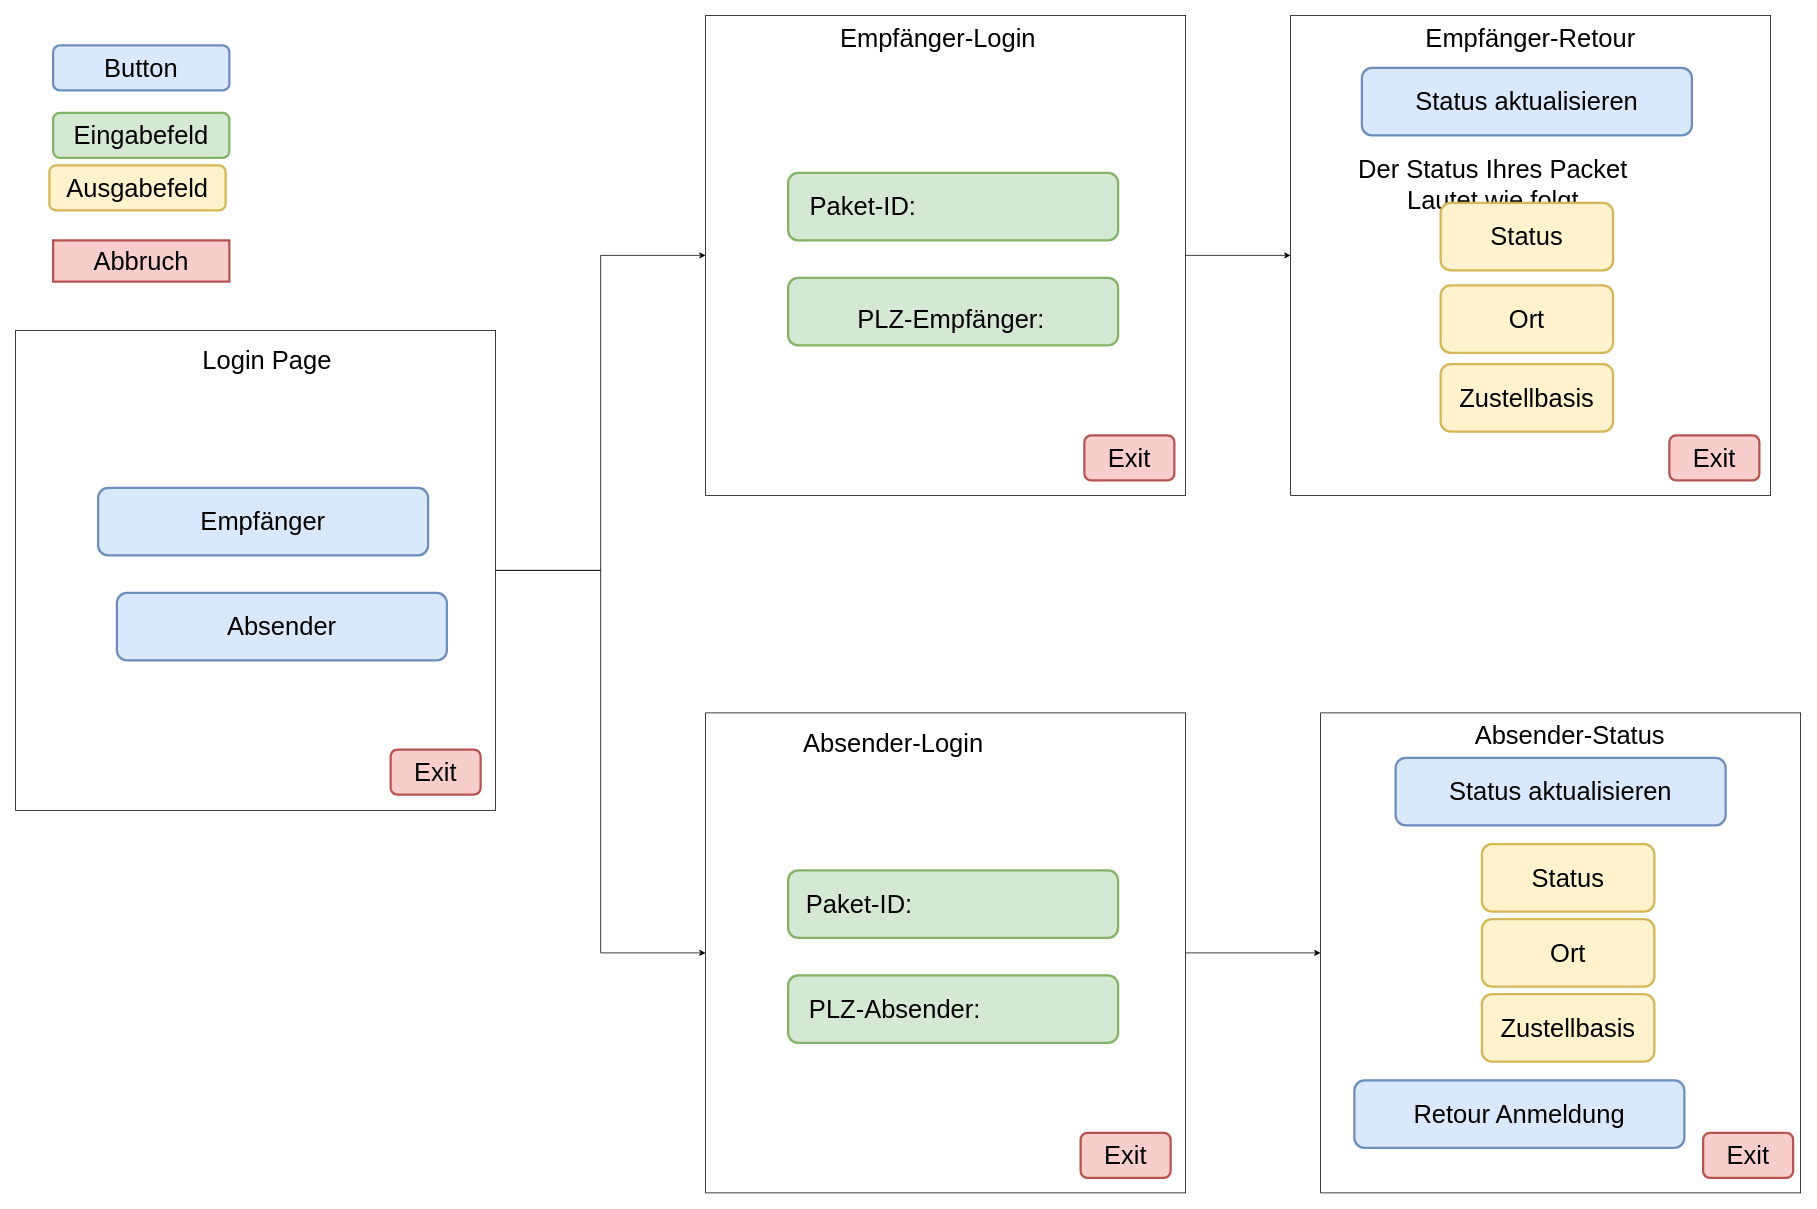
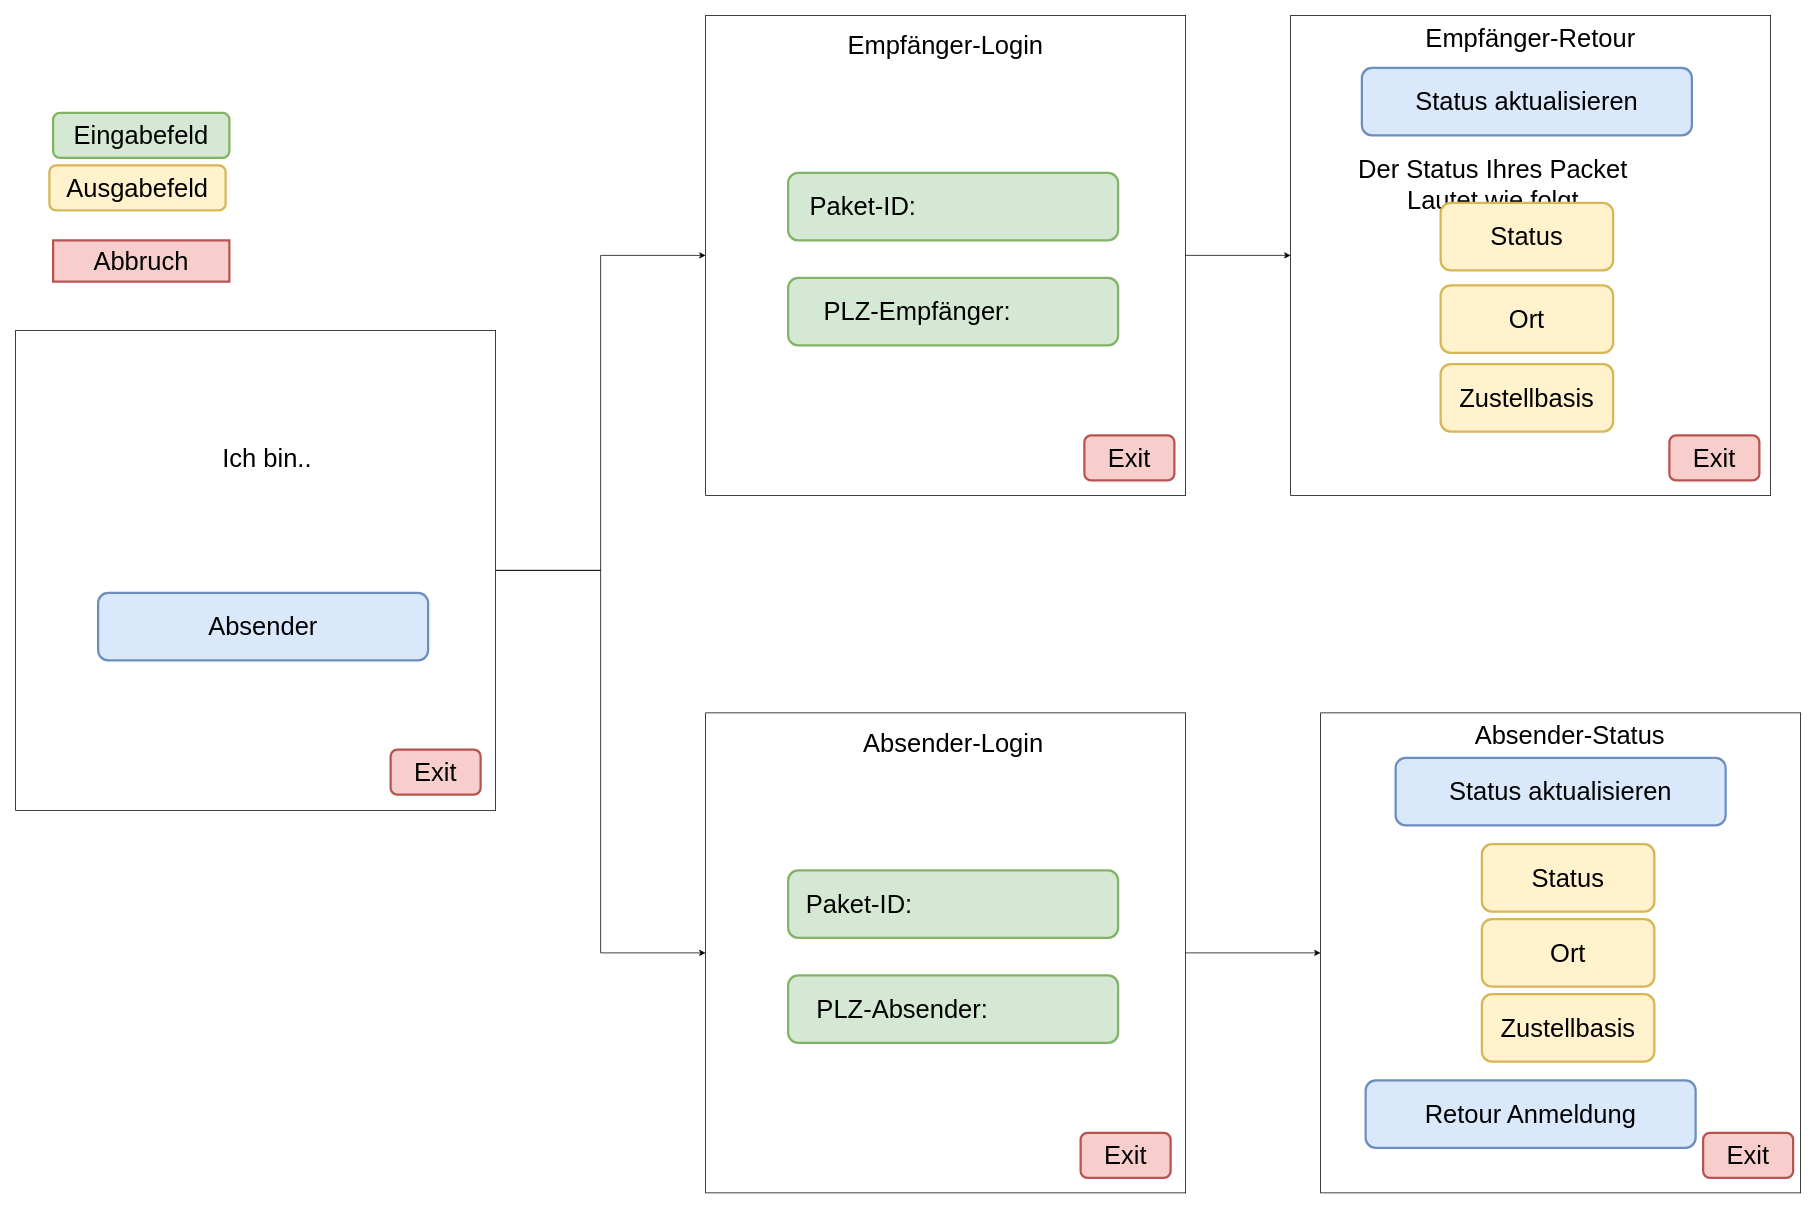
  <mxCell id="0" />
  <mxCell id="1" parent="0" />
- <mxCell id="2" value="Button" style="rounded=1;whiteSpace=wrap;html=1;fontSize=34;strokeWidth=3;fillColor=#dae8fc;strokeColor=#6c8ebf;align=center;" vertex="1" parent="1"><mxGeometry x="70" y="60" width="235" height="60" as="geometry" /></mxCell>
  <mxCell id="3" value="Eingabefeld" style="rounded=1;whiteSpace=wrap;html=1;fontSize=34;strokeWidth=3;fillColor=#d5e8d4;strokeColor=#82b366;align=center;" vertex="1" parent="1"><mxGeometry x="70" y="150" width="235" height="60" as="geometry" /></mxCell>
  <mxCell id="4" value="Ausgabefeld" style="rounded=1;whiteSpace=wrap;html=1;fontSize=34;strokeWidth=3;fillColor=#fff2cc;strokeColor=#d6b656;align=center;" vertex="1" parent="1"><mxGeometry x="65" y="220" width="235" height="60" as="geometry" /></mxCell>
  <mxCell id="5" value="Abbruch" style="whiteSpace=wrap;html=1;fontSize=34;strokeWidth=3;fillColor=#f8cecc;strokeColor=#b85450;align=center;rounded=0;" vertex="1" parent="1"><mxGeometry x="70" y="320" width="235" height="55" as="geometry" /></mxCell>
  <mxCell id="6" value="" style="group" vertex="1" connectable="0" parent="1"><mxGeometry x="20" y="440" width="640" height="640" as="geometry" /></mxCell>
  <mxCell id="7" value="" style="whiteSpace=wrap;html=1;aspect=fixed;fontSize=34;align=center;" vertex="1" parent="6"><mxGeometry width="640" height="640" as="geometry" /></mxCell>
- <mxCell id="8" value="Login Page" style="text;html=1;strokeColor=none;fillColor=none;align=center;verticalAlign=middle;whiteSpace=wrap;rounded=0;strokeWidth=3;fontSize=34;" vertex="1" parent="6"><mxGeometry x="202.5" y="30" width="265" height="20" as="geometry" /></mxCell>
- <mxCell id="9" value="Empfänger" style="rounded=1;whiteSpace=wrap;html=1;fontSize=34;strokeWidth=3;fillColor=#dae8fc;strokeColor=#6c8ebf;align=center;" vertex="1" parent="6"><mxGeometry x="110" y="210" width="440" height="90" as="geometry" /></mxCell>
- <mxCell id="10" value="Absender" style="rounded=1;whiteSpace=wrap;html=1;fontSize=34;strokeWidth=3;fillColor=#dae8fc;strokeColor=#6c8ebf;align=center;" vertex="1" parent="6"><mxGeometry x="135" y="350" width="440" height="90" as="geometry" /></mxCell>
+ <mxCell id="10" value="Absender" style="rounded=1;whiteSpace=wrap;html=1;fontSize=34;strokeWidth=3;fillColor=#dae8fc;strokeColor=#6c8ebf;align=center;" vertex="1" parent="6"><mxGeometry x="110" y="350" width="440" height="90" as="geometry" /></mxCell>
+ <mxCell id="11" value="Ich bin.." style="text;html=1;strokeColor=none;fillColor=none;align=center;verticalAlign=middle;whiteSpace=wrap;rounded=0;fontSize=34;" vertex="1" parent="6"><mxGeometry x="252.5" y="160" width="165" height="20" as="geometry" /></mxCell>
  <mxCell id="12" value="Exit" style="rounded=1;whiteSpace=wrap;html=1;fontSize=34;strokeWidth=3;fillColor=#f8cecc;strokeColor=#b85450;align=center;" vertex="1" parent="6"><mxGeometry x="500" y="559" width="120" height="60" as="geometry" /></mxCell>
  <mxCell id="13" value="" style="group" vertex="1" connectable="0" parent="1"><mxGeometry x="940" y="20" width="640" height="640" as="geometry" /></mxCell>
  <mxCell id="14" value="" style="whiteSpace=wrap;html=1;aspect=fixed;fontSize=34;align=center;" vertex="1" parent="13"><mxGeometry width="640" height="640" as="geometry" /></mxCell>
- <mxCell id="15" value="Empfänger-Login" style="text;html=1;strokeColor=none;fillColor=none;align=center;verticalAlign=middle;whiteSpace=wrap;rounded=0;strokeWidth=3;fontSize=34;" vertex="1" parent="13"><mxGeometry x="155" y="20" width="310" height="20" as="geometry" /></mxCell>
+ <mxCell id="15" value="Empfänger-Login" style="text;html=1;strokeColor=none;fillColor=none;align=center;verticalAlign=middle;whiteSpace=wrap;rounded=0;strokeWidth=3;fontSize=34;" vertex="1" parent="13"><mxGeometry x="165" y="30" width="310" height="20" as="geometry" /></mxCell>
  <mxCell id="16" value="" style="rounded=1;whiteSpace=wrap;html=1;fontSize=34;strokeWidth=3;fillColor=#d5e8d4;strokeColor=#82b366;align=center;" vertex="1" parent="13"><mxGeometry x="110" y="210" width="440" height="90" as="geometry" /></mxCell>
  <mxCell id="17" value="" style="rounded=1;whiteSpace=wrap;html=1;fontSize=34;strokeWidth=3;fillColor=#d5e8d4;strokeColor=#82b366;align=center;" vertex="1" parent="13"><mxGeometry x="110" y="350" width="440" height="90" as="geometry" /></mxCell>
  <mxCell id="18" value="Paket-ID:" style="text;html=1;strokeColor=none;fillColor=none;align=center;verticalAlign=middle;whiteSpace=wrap;rounded=0;strokeWidth=3;fontSize=34;" vertex="1" parent="13"><mxGeometry x="135" y="245" width="150" height="20" as="geometry" /></mxCell>
- <mxCell id="19" value="PLZ-Empfänger:" style="text;html=1;strokeColor=none;fillColor=none;align=center;verticalAlign=middle;whiteSpace=wrap;rounded=0;strokeWidth=3;fontSize=34;" vertex="1" parent="13"><mxGeometry x="170" y="395" width="315" height="20" as="geometry" /></mxCell>
+ <mxCell id="19" value="PLZ-Empfänger:" style="text;html=1;strokeColor=none;fillColor=none;align=center;verticalAlign=middle;whiteSpace=wrap;rounded=0;strokeWidth=3;fontSize=34;" vertex="1" parent="13"><mxGeometry x="125" y="385" width="315" height="20" as="geometry" /></mxCell>
  <mxCell id="20" value="Exit" style="rounded=1;whiteSpace=wrap;html=1;fontSize=34;strokeWidth=3;fillColor=#f8cecc;strokeColor=#b85450;align=center;" vertex="1" parent="13"><mxGeometry x="505" y="560" width="120" height="60" as="geometry" /></mxCell>
  <mxCell id="21" value="" style="group" vertex="1" connectable="0" parent="1"><mxGeometry x="1720" y="20" width="640" height="640" as="geometry" /></mxCell>
  <mxCell id="22" value="" style="whiteSpace=wrap;html=1;aspect=fixed;fontSize=34;align=center;" vertex="1" parent="21"><mxGeometry width="640" height="640" as="geometry" /></mxCell>
  <mxCell id="23" value="Status aktualisieren" style="rounded=1;whiteSpace=wrap;html=1;fontSize=34;strokeWidth=3;fillColor=#dae8fc;strokeColor=#6c8ebf;align=center;" vertex="1" parent="21"><mxGeometry x="95" y="70" width="440" height="90" as="geometry" /></mxCell>
  <mxCell id="24" value="Der Status Ihres Packet Lautet wie folgt" style="text;html=1;strokeColor=none;fillColor=none;align=center;verticalAlign=middle;whiteSpace=wrap;rounded=0;fontSize=34;" vertex="1" parent="21"><mxGeometry x="60" y="215" width="420" height="20" as="geometry" /></mxCell>
  <mxCell id="25" value="Status" style="rounded=1;whiteSpace=wrap;html=1;fontSize=34;strokeWidth=3;fillColor=#fff2cc;strokeColor=#d6b656;align=center;" vertex="1" parent="21"><mxGeometry x="200" y="250" width="230" height="90" as="geometry" /></mxCell>
  <mxCell id="26" value="Ort" style="rounded=1;whiteSpace=wrap;html=1;fontSize=34;strokeWidth=3;fillColor=#fff2cc;strokeColor=#d6b656;align=center;" vertex="1" parent="21"><mxGeometry x="200" y="360" width="230" height="90" as="geometry" /></mxCell>
  <mxCell id="27" value="Zustellbasis" style="rounded=1;whiteSpace=wrap;html=1;fontSize=34;strokeWidth=3;fillColor=#fff2cc;strokeColor=#d6b656;align=center;" vertex="1" parent="21"><mxGeometry x="200" y="465" width="230" height="90" as="geometry" /></mxCell>
  <mxCell id="28" value="Exit" style="rounded=1;whiteSpace=wrap;html=1;fontSize=34;strokeWidth=3;fillColor=#f8cecc;strokeColor=#b85450;align=center;" vertex="1" parent="21"><mxGeometry x="505" y="560" width="120" height="60" as="geometry" /></mxCell>
  <mxCell id="29" value="Empfänger-Retour" style="text;html=1;strokeColor=none;fillColor=none;align=center;verticalAlign=middle;whiteSpace=wrap;rounded=0;strokeWidth=3;fontSize=34;" vertex="1" parent="21"><mxGeometry x="145" y="20" width="350" height="20" as="geometry" /></mxCell>
  <mxCell id="30" value="" style="group" vertex="1" connectable="0" parent="1"><mxGeometry x="1760" y="950" width="640" height="640" as="geometry" /></mxCell>
  <mxCell id="31" value="" style="whiteSpace=wrap;html=1;aspect=fixed;fontSize=34;align=center;" vertex="1" parent="30"><mxGeometry width="640" height="640" as="geometry" /></mxCell>
  <mxCell id="32" value="Status aktualisieren" style="rounded=1;whiteSpace=wrap;html=1;fontSize=34;strokeWidth=3;fillColor=#dae8fc;strokeColor=#6c8ebf;align=center;" vertex="1" parent="30"><mxGeometry x="100" y="60" width="440" height="90" as="geometry" /></mxCell>
- <mxCell id="33" value="Retour Anmeldung" style="rounded=1;whiteSpace=wrap;html=1;fontSize=34;strokeWidth=3;fillColor=#dae8fc;strokeColor=#6c8ebf;align=center;" vertex="1" parent="30"><mxGeometry x="45" y="490" width="440" height="90" as="geometry" /></mxCell>
+ <mxCell id="33" value="Retour Anmeldung" style="rounded=1;whiteSpace=wrap;html=1;fontSize=34;strokeWidth=3;fillColor=#dae8fc;strokeColor=#6c8ebf;align=center;" vertex="1" parent="30"><mxGeometry x="60" y="490" width="440" height="90" as="geometry" /></mxCell>
  <mxCell id="34" value="Status" style="rounded=1;whiteSpace=wrap;html=1;fontSize=34;strokeWidth=3;fillColor=#fff2cc;strokeColor=#d6b656;align=center;" vertex="1" parent="30"><mxGeometry x="215" y="175" width="230" height="90" as="geometry" /></mxCell>
  <mxCell id="35" value="Ort" style="rounded=1;whiteSpace=wrap;html=1;fontSize=34;strokeWidth=3;fillColor=#fff2cc;strokeColor=#d6b656;align=center;" vertex="1" parent="30"><mxGeometry x="215" y="275" width="230" height="90" as="geometry" /></mxCell>
  <mxCell id="36" value="Zustellbasis" style="rounded=1;whiteSpace=wrap;html=1;fontSize=34;strokeWidth=3;fillColor=#fff2cc;strokeColor=#d6b656;align=center;" vertex="1" parent="30"><mxGeometry x="215" y="375" width="230" height="90" as="geometry" /></mxCell>
  <mxCell id="37" value="Exit" style="rounded=1;whiteSpace=wrap;html=1;fontSize=34;strokeWidth=3;fillColor=#f8cecc;strokeColor=#b85450;align=center;" vertex="1" parent="30"><mxGeometry x="510" y="560" width="120" height="60" as="geometry" /></mxCell>
  <mxCell id="38" value="Absender-Status" style="text;html=1;strokeColor=none;fillColor=none;align=center;verticalAlign=middle;whiteSpace=wrap;rounded=0;strokeWidth=3;fontSize=34;" vertex="1" parent="30"><mxGeometry x="150" y="20" width="365" height="20" as="geometry" /></mxCell>
  <mxCell id="39" value="" style="group" vertex="1" connectable="0" parent="1"><mxGeometry x="940" y="950" width="640" height="640" as="geometry" /></mxCell>
  <mxCell id="40" value="" style="whiteSpace=wrap;html=1;aspect=fixed;fontSize=34;align=center;" vertex="1" parent="39"><mxGeometry width="640" height="640" as="geometry" /></mxCell>
- <mxCell id="41" value="Absender-Login" style="text;html=1;strokeColor=none;fillColor=none;align=center;verticalAlign=middle;whiteSpace=wrap;rounded=0;strokeWidth=3;fontSize=34;" vertex="1" parent="39"><mxGeometry x="102.5" y="30" width="295" height="20" as="geometry" /></mxCell>
+ <mxCell id="41" value="Absender-Login" style="text;html=1;strokeColor=none;fillColor=none;align=center;verticalAlign=middle;whiteSpace=wrap;rounded=0;strokeWidth=3;fontSize=34;" vertex="1" parent="39"><mxGeometry x="182.5" y="30" width="295" height="20" as="geometry" /></mxCell>
  <mxCell id="42" value="" style="rounded=1;whiteSpace=wrap;html=1;fontSize=34;strokeWidth=3;fillColor=#d5e8d4;strokeColor=#82b366;align=center;" vertex="1" parent="39"><mxGeometry x="110" y="210" width="440" height="90" as="geometry" /></mxCell>
  <mxCell id="43" value="" style="rounded=1;whiteSpace=wrap;html=1;fontSize=34;strokeWidth=3;fillColor=#d5e8d4;strokeColor=#82b366;align=center;" vertex="1" parent="39"><mxGeometry x="110" y="350" width="440" height="90" as="geometry" /></mxCell>
  <mxCell id="44" value="Paket-ID:" style="text;html=1;strokeColor=none;fillColor=none;align=center;verticalAlign=middle;whiteSpace=wrap;rounded=0;strokeWidth=3;fontSize=34;" vertex="1" parent="39"><mxGeometry x="130" y="245" width="150" height="20" as="geometry" /></mxCell>
- <mxCell id="45" value="PLZ-Absender:" style="text;html=1;strokeColor=none;fillColor=none;align=center;verticalAlign=middle;whiteSpace=wrap;rounded=0;strokeWidth=3;fontSize=34;" vertex="1" parent="39"><mxGeometry x="120" y="385" width="265" height="20" as="geometry" /></mxCell>
+ <mxCell id="45" value="PLZ-Absender:" style="text;html=1;strokeColor=none;fillColor=none;align=center;verticalAlign=middle;whiteSpace=wrap;rounded=0;strokeWidth=3;fontSize=34;" vertex="1" parent="39"><mxGeometry x="130" y="385" width="265" height="20" as="geometry" /></mxCell>
  <mxCell id="46" value="Exit" style="rounded=1;whiteSpace=wrap;html=1;fontSize=34;strokeWidth=3;fillColor=#f8cecc;strokeColor=#b85450;align=center;" vertex="1" parent="39"><mxGeometry x="500" y="560" width="120" height="60" as="geometry" /></mxCell>
  <mxCell id="47" style="edgeStyle=orthogonalEdgeStyle;rounded=0;orthogonalLoop=1;jettySize=auto;html=1;exitX=1;exitY=0.5;exitDx=0;exitDy=0;fontSize=27;align=center;" edge="1" parent="1" source="7" target="14"><mxGeometry relative="1" as="geometry" /></mxCell>
  <mxCell id="48" style="edgeStyle=orthogonalEdgeStyle;rounded=0;orthogonalLoop=1;jettySize=auto;html=1;exitX=1;exitY=0.5;exitDx=0;exitDy=0;fontSize=27;align=center;" edge="1" parent="1" source="7" target="40"><mxGeometry relative="1" as="geometry" /></mxCell>
  <mxCell id="49" style="edgeStyle=orthogonalEdgeStyle;rounded=0;orthogonalLoop=1;jettySize=auto;html=1;exitX=1;exitY=0.5;exitDx=0;exitDy=0;entryX=0;entryY=0.5;entryDx=0;entryDy=0;fontSize=27;align=center;" edge="1" parent="1" source="14" target="22"><mxGeometry relative="1" as="geometry" /></mxCell>
  <mxCell id="50" style="edgeStyle=orthogonalEdgeStyle;rounded=0;orthogonalLoop=1;jettySize=auto;html=1;exitX=1;exitY=0.5;exitDx=0;exitDy=0;entryX=0;entryY=0.5;entryDx=0;entryDy=0;fontSize=27;align=center;" edge="1" parent="1" source="40" target="31"><mxGeometry relative="1" as="geometry" /></mxCell>
